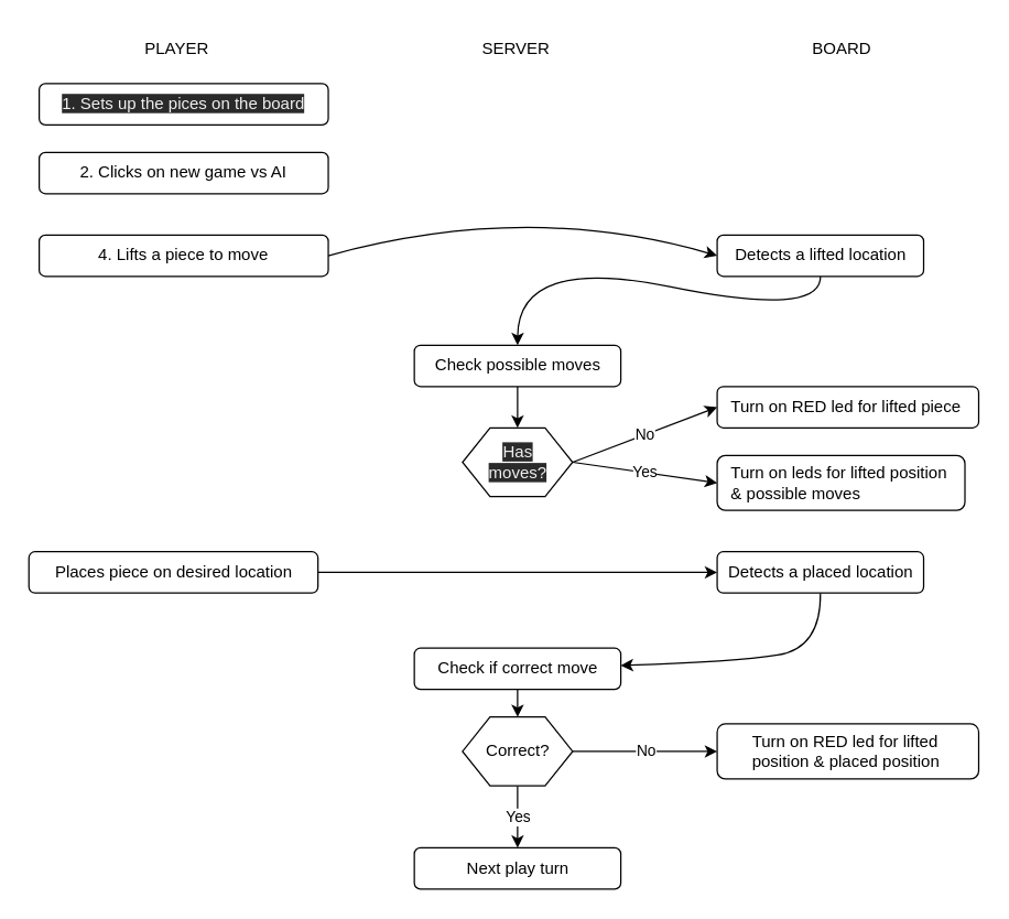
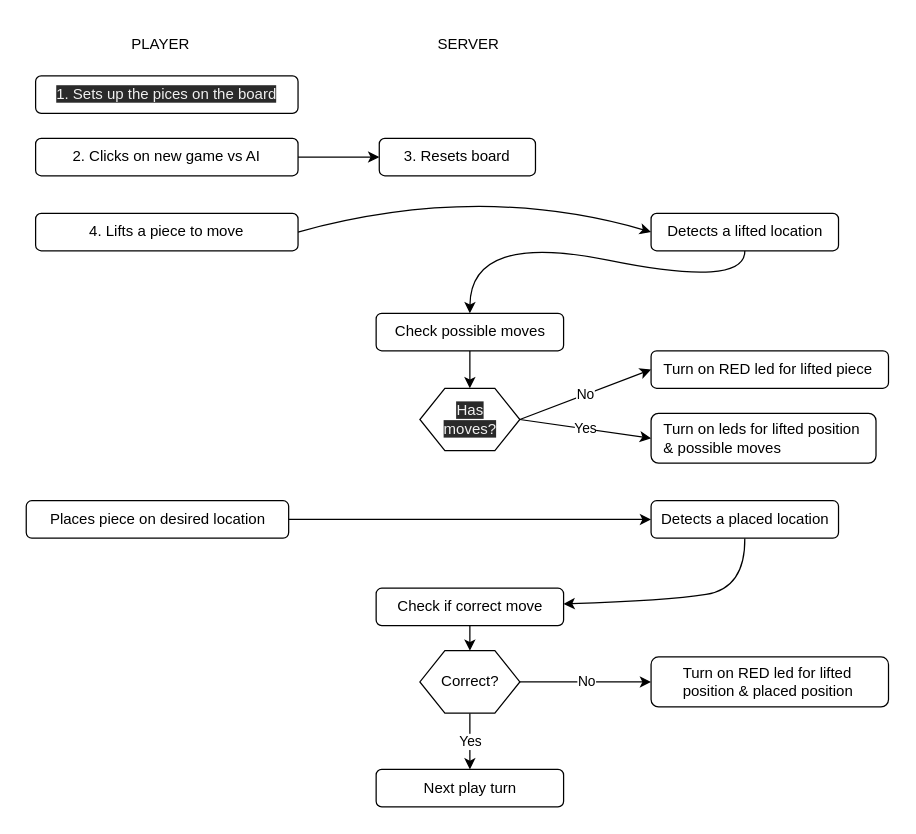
  <mxCell id="0" />
  <mxCell id="1" parent="0" />
  <mxCell id="2" value="PLAYER" style="text;html=1;strokeColor=none;fillColor=none;align=left;verticalAlign=middle;whiteSpace=wrap;rounded=0;" vertex="1" parent="1"><mxGeometry x="103" y="20" width="60" height="30" as="geometry" /></mxCell>
  <mxCell id="3" value="SERVER" style="text;html=1;strokeColor=none;fillColor=none;align=left;verticalAlign=middle;whiteSpace=wrap;rounded=0;" vertex="1" parent="1"><mxGeometry x="348" y="20" width="60" height="30" as="geometry" /></mxCell>
  <mxCell id="4" value="&lt;meta charset=&quot;utf-8&quot;&gt;&lt;span style=&quot;color: rgb(240, 240, 240); font-family: helvetica; font-size: 12px; font-style: normal; font-weight: 400; letter-spacing: normal; text-align: left; text-indent: 0px; text-transform: none; word-spacing: 0px; background-color: rgb(42, 42, 42); display: inline; float: none;&quot;&gt;1. Sets up the pices on the board&lt;/span&gt;" style="rounded=1;whiteSpace=wrap;html=1;" vertex="1" parent="1"><mxGeometry x="28" y="60" width="210" height="30" as="geometry" /></mxCell>
+ <mxCell id="5" value="" style="edgeStyle=none;html=1;" edge="1" parent="1" source="6" target="7"><mxGeometry relative="1" as="geometry" /></mxCell>
  <mxCell id="6" value="&lt;span style=&quot;text-align: left&quot;&gt;2. Clicks on new game vs AI&lt;/span&gt;" style="rounded=1;whiteSpace=wrap;html=1;" vertex="1" parent="1"><mxGeometry x="28" y="110" width="210" height="30" as="geometry" /></mxCell>
+ <mxCell id="7" value="&lt;span style=&quot;text-align: left&quot;&gt;3. Resets board&lt;/span&gt;" style="rounded=1;whiteSpace=wrap;html=1;" vertex="1" parent="1"><mxGeometry x="303" y="110" width="125" height="30" as="geometry" /></mxCell>
  <mxCell id="8" style="edgeStyle=none;html=1;curved=1;entryX=0;entryY=0.5;entryDx=0;entryDy=0;exitX=1;exitY=0.5;exitDx=0;exitDy=0;" edge="1" parent="1" source="9" target="23"><mxGeometry relative="1" as="geometry"><mxPoint x="523" y="140" as="targetPoint" /><Array as="points"><mxPoint x="383" y="145" /></Array></mxGeometry></mxCell>
  <mxCell id="9" value="&lt;span style=&quot;text-align: left&quot;&gt;4. Lifts a piece to move&lt;/span&gt;" style="rounded=1;whiteSpace=wrap;html=1;" vertex="1" parent="1"><mxGeometry x="28" y="170" width="210" height="30" as="geometry" /></mxCell>
  <mxCell id="10" value="No" style="edgeStyle=none;html=1;entryX=0;entryY=0.5;entryDx=0;entryDy=0;exitX=1;exitY=0.5;exitDx=0;exitDy=0;" edge="1" parent="1" source="24" target="18"><mxGeometry relative="1" as="geometry" /></mxCell>
  <mxCell id="11" style="edgeStyle=none;rounded=1;html=1;exitX=0.5;exitY=1;exitDx=0;exitDy=0;entryX=0.5;entryY=0;entryDx=0;entryDy=0;strokeColor=default;" edge="1" parent="1" source="12" target="24"><mxGeometry relative="1" as="geometry" /></mxCell>
  <mxCell id="12" value="&lt;span style=&quot;text-align: left&quot;&gt;Check possible moves&lt;/span&gt;" style="rounded=1;whiteSpace=wrap;html=1;" vertex="1" parent="1"><mxGeometry x="300.5" y="250" width="150" height="30" as="geometry" /></mxCell>
  <mxCell id="13" style="edgeStyle=none;html=1;entryX=0;entryY=0.5;entryDx=0;entryDy=0;" edge="1" parent="1" source="14" target="21"><mxGeometry relative="1" as="geometry" /></mxCell>
  <mxCell id="14" value="&lt;span style=&quot;text-align: left&quot;&gt;Places piece on desired location&lt;/span&gt;" style="rounded=1;whiteSpace=wrap;html=1;" vertex="1" parent="1"><mxGeometry x="20.5" y="400" width="210" height="30" as="geometry" /></mxCell>
  <mxCell id="15" style="edgeStyle=none;curved=1;html=1;strokeColor=default;" edge="1" parent="1" source="16" target="27"><mxGeometry relative="1" as="geometry" /></mxCell>
  <mxCell id="16" value="&lt;span style=&quot;text-align: left&quot;&gt;Check if correct move&lt;/span&gt;" style="rounded=1;whiteSpace=wrap;html=1;" vertex="1" parent="1"><mxGeometry x="300.5" y="470" width="150" height="30" as="geometry" /></mxCell>
- <mxCell id="17" value="BOARD" style="text;html=1;strokeColor=none;fillColor=none;align=left;verticalAlign=middle;whiteSpace=wrap;rounded=0;" vertex="1" parent="1"><mxGeometry x="588" y="20" width="60" height="30" as="geometry" /></mxCell>
  <mxCell id="18" value="&lt;div style=&quot;text-align: left&quot;&gt;Turn on RED led for lifted piece&amp;nbsp;&lt;/div&gt;" style="rounded=1;whiteSpace=wrap;html=1;" vertex="1" parent="1"><mxGeometry x="520.5" y="280" width="190" height="30" as="geometry" /></mxCell>
  <mxCell id="19" value="&lt;div style=&quot;text-align: left&quot;&gt;Turn on leds for lifted position&amp;nbsp;&lt;/div&gt;&lt;div style=&quot;text-align: left&quot;&gt;&amp;amp; possible moves&lt;/div&gt;" style="rounded=1;whiteSpace=wrap;html=1;" vertex="1" parent="1"><mxGeometry x="520.5" y="330" width="180" height="40" as="geometry" /></mxCell>
  <mxCell id="20" style="edgeStyle=none;html=1;exitX=0.5;exitY=1;exitDx=0;exitDy=0;strokeColor=default;curved=1;" edge="1" parent="1" source="21" target="16"><mxGeometry relative="1" as="geometry"><mxPoint x="595.5" y="460" as="sourcePoint" /><Array as="points"><mxPoint x="596" y="470" /><mxPoint x="533" y="480" /></Array></mxGeometry></mxCell>
  <mxCell id="21" value="&lt;span style=&quot;text-align: left&quot;&gt;Detects a placed location&lt;/span&gt;" style="rounded=1;whiteSpace=wrap;html=1;" vertex="1" parent="1"><mxGeometry x="520.5" y="400" width="150" height="30" as="geometry" /></mxCell>
  <mxCell id="22" style="edgeStyle=none;html=1;strokeColor=default;exitX=0.5;exitY=1;exitDx=0;exitDy=0;entryX=0.5;entryY=0;entryDx=0;entryDy=0;curved=1;" edge="1" parent="1" source="23" target="12"><mxGeometry relative="1" as="geometry"><mxPoint x="378" y="200" as="targetPoint" /><Array as="points"><mxPoint x="596" y="230" /><mxPoint x="376" y="185" /></Array></mxGeometry></mxCell>
  <mxCell id="23" value="&lt;span style=&quot;text-align: left&quot;&gt;Detects a lifted location&lt;/span&gt;" style="rounded=1;whiteSpace=wrap;html=1;" vertex="1" parent="1"><mxGeometry x="520.5" y="170" width="150" height="30" as="geometry" /></mxCell>
  <mxCell id="24" value="&lt;meta charset=&quot;utf-8&quot;&gt;&lt;span style=&quot;color: rgb(240, 240, 240); font-family: helvetica; font-size: 12px; font-style: normal; font-weight: 400; letter-spacing: normal; text-align: center; text-indent: 0px; text-transform: none; word-spacing: 0px; background-color: rgb(42, 42, 42); display: inline; float: none;&quot;&gt;Has&lt;/span&gt;&lt;br style=&quot;color: rgb(240, 240, 240); font-family: helvetica; font-size: 12px; font-style: normal; font-weight: 400; letter-spacing: normal; text-align: center; text-indent: 0px; text-transform: none; word-spacing: 0px; background-color: rgb(42, 42, 42);&quot;&gt;&lt;span style=&quot;color: rgb(240, 240, 240); font-family: helvetica; font-size: 12px; font-style: normal; font-weight: 400; letter-spacing: normal; text-align: center; text-indent: 0px; text-transform: none; word-spacing: 0px; background-color: rgb(42, 42, 42); display: inline; float: none;&quot;&gt;moves?&lt;/span&gt;" style="shape=hexagon;perimeter=hexagonPerimeter2;whiteSpace=wrap;html=1;fixedSize=1;" vertex="1" parent="1"><mxGeometry x="335.5" y="310" width="80" height="50" as="geometry" /></mxCell>
  <mxCell id="25" value="Yes" style="edgeStyle=none;html=1;entryX=0;entryY=0.5;entryDx=0;entryDy=0;exitX=1;exitY=0.5;exitDx=0;exitDy=0;" edge="1" parent="1" source="24" target="19"><mxGeometry relative="1" as="geometry"><mxPoint x="425.5" y="335" as="sourcePoint" /><mxPoint x="530.5" y="305" as="targetPoint" /></mxGeometry></mxCell>
  <mxCell id="26" value="Yes" style="edgeStyle=none;curved=1;html=1;entryX=0.5;entryY=0;entryDx=0;entryDy=0;strokeColor=default;" edge="1" parent="1" source="27" target="30"><mxGeometry relative="1" as="geometry" /></mxCell>
  <mxCell id="27" value="&lt;font face=&quot;helvetica&quot;&gt;Correct?&lt;/font&gt;" style="shape=hexagon;perimeter=hexagonPerimeter2;whiteSpace=wrap;html=1;fixedSize=1;" vertex="1" parent="1"><mxGeometry x="335.5" y="520" width="80" height="50" as="geometry" /></mxCell>
  <mxCell id="28" value="No" style="edgeStyle=none;html=1;entryX=0;entryY=0.5;entryDx=0;entryDy=0;exitX=1;exitY=0.5;exitDx=0;exitDy=0;" edge="1" parent="1" target="29"><mxGeometry relative="1" as="geometry"><mxPoint x="415.5" y="545" as="sourcePoint" /></mxGeometry></mxCell>
  <mxCell id="29" value="&lt;div style=&quot;text-align: left&quot;&gt;Turn on RED led for lifted&amp;nbsp;&lt;/div&gt;&lt;div style=&quot;text-align: left&quot;&gt;position &amp;amp; placed position&amp;nbsp;&lt;/div&gt;" style="rounded=1;whiteSpace=wrap;html=1;" vertex="1" parent="1"><mxGeometry x="520.5" y="525" width="190" height="40" as="geometry" /></mxCell>
  <mxCell id="30" value="&lt;span style=&quot;text-align: left&quot;&gt;Next play turn&lt;/span&gt;" style="rounded=1;whiteSpace=wrap;html=1;" vertex="1" parent="1"><mxGeometry x="300.5" y="615" width="150" height="30" as="geometry" /></mxCell>
